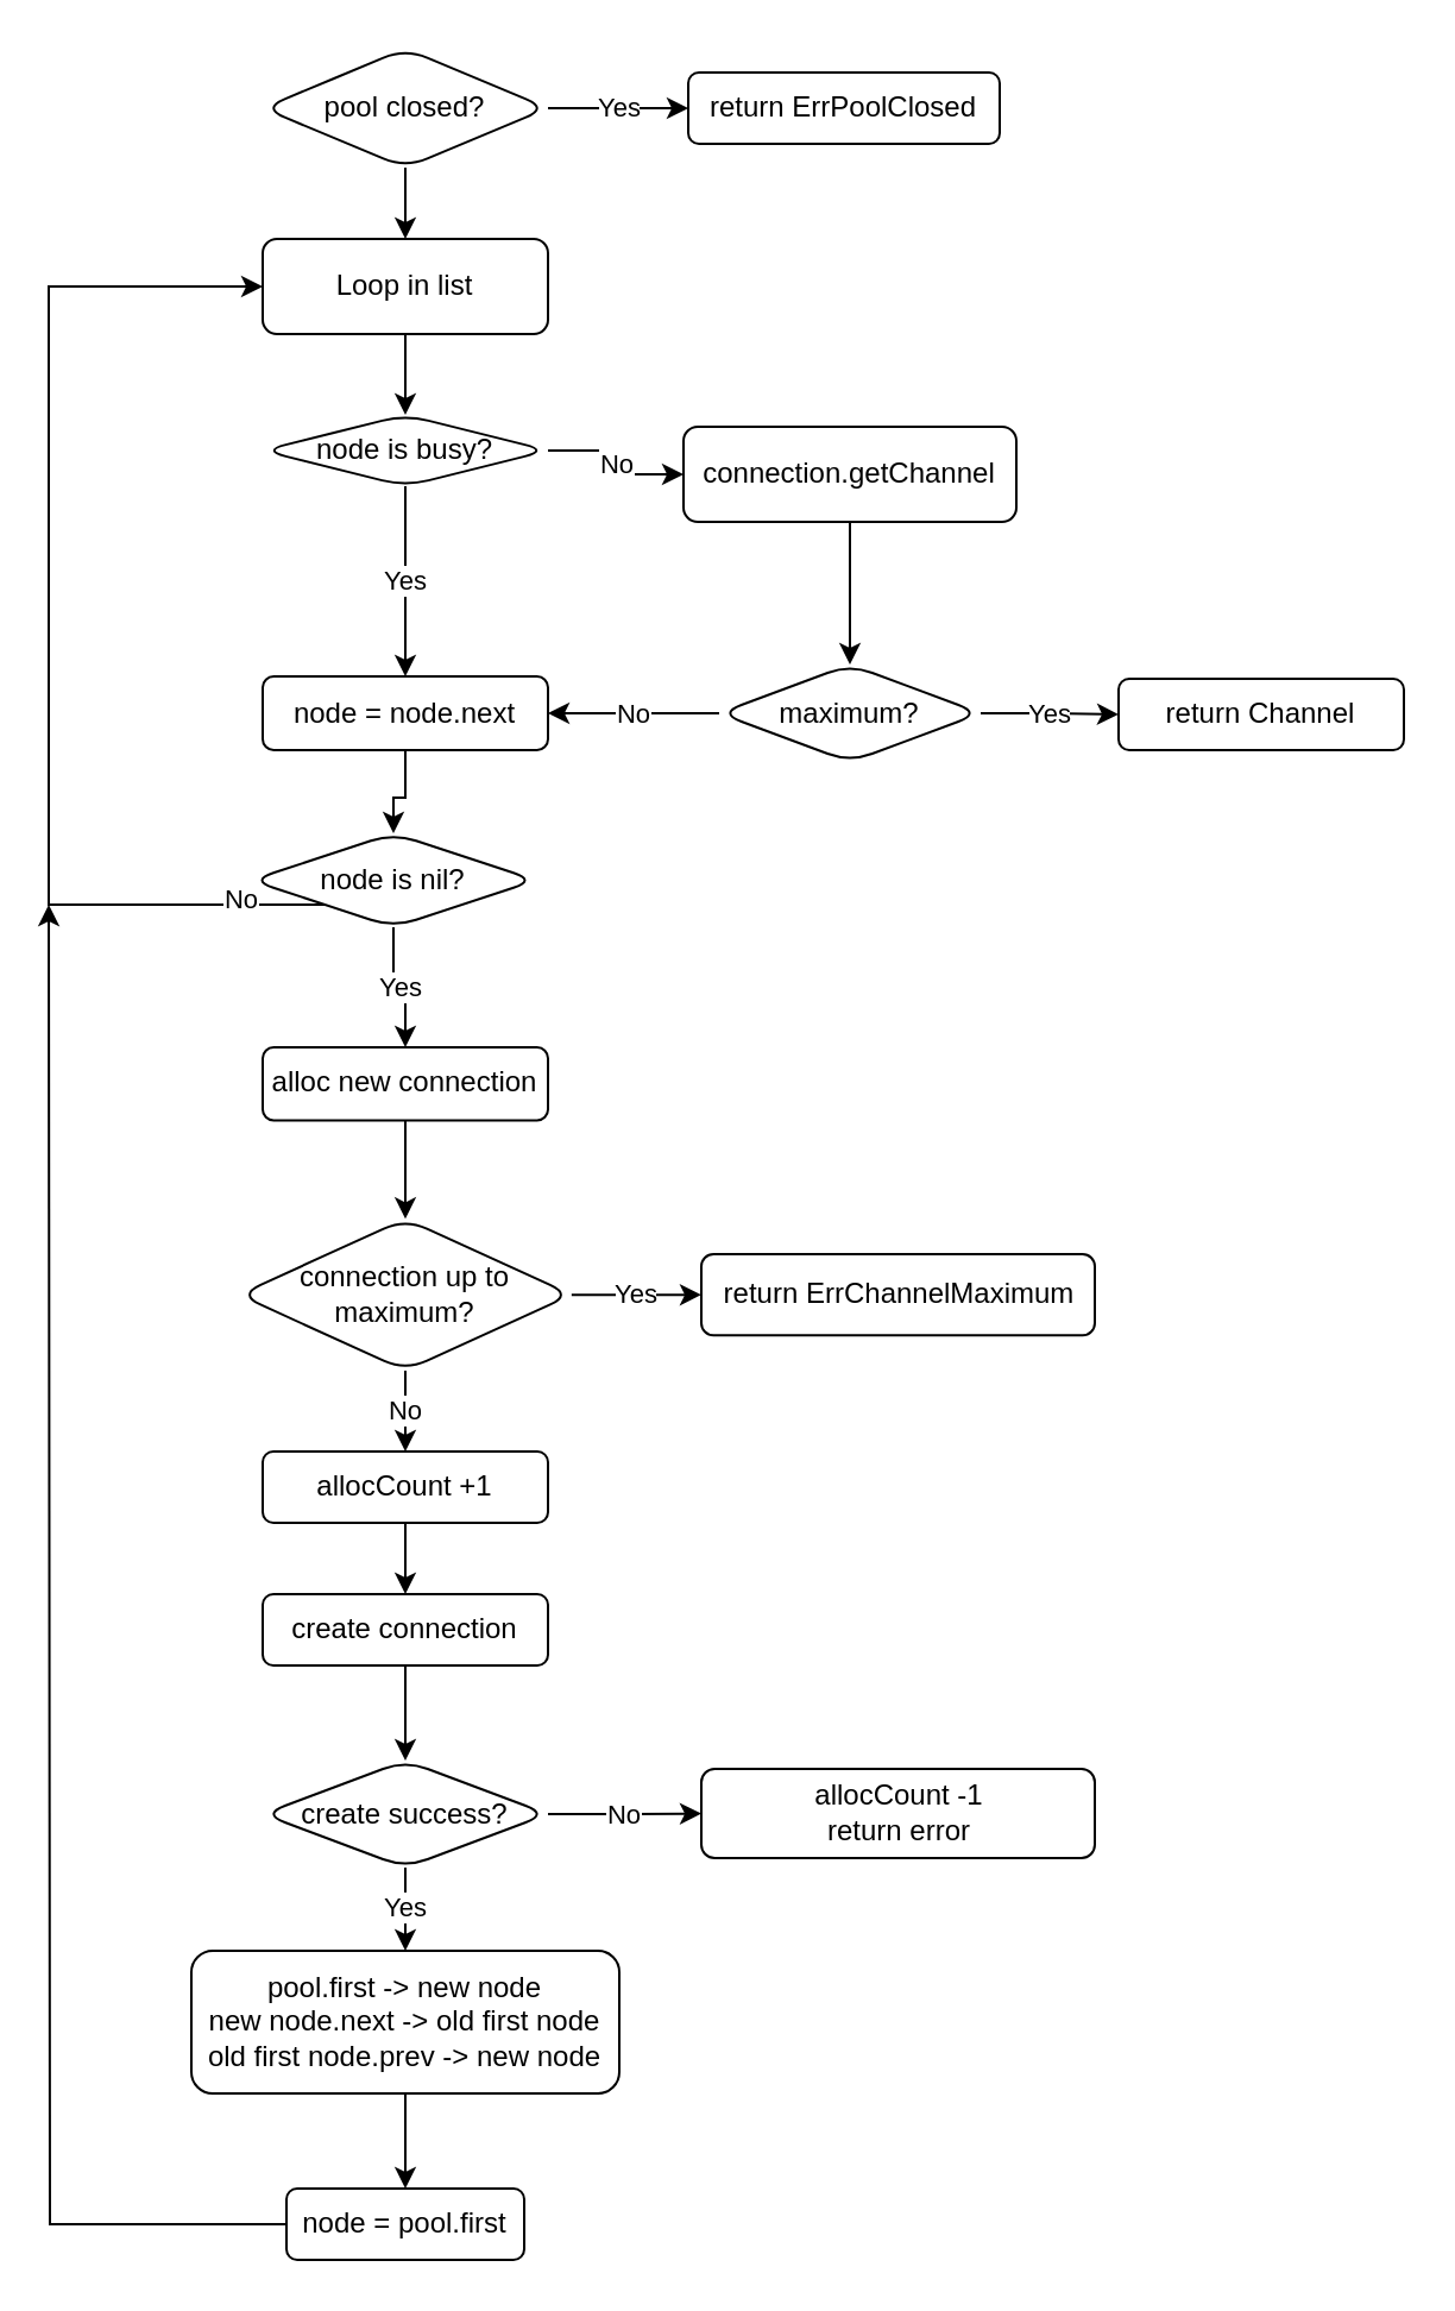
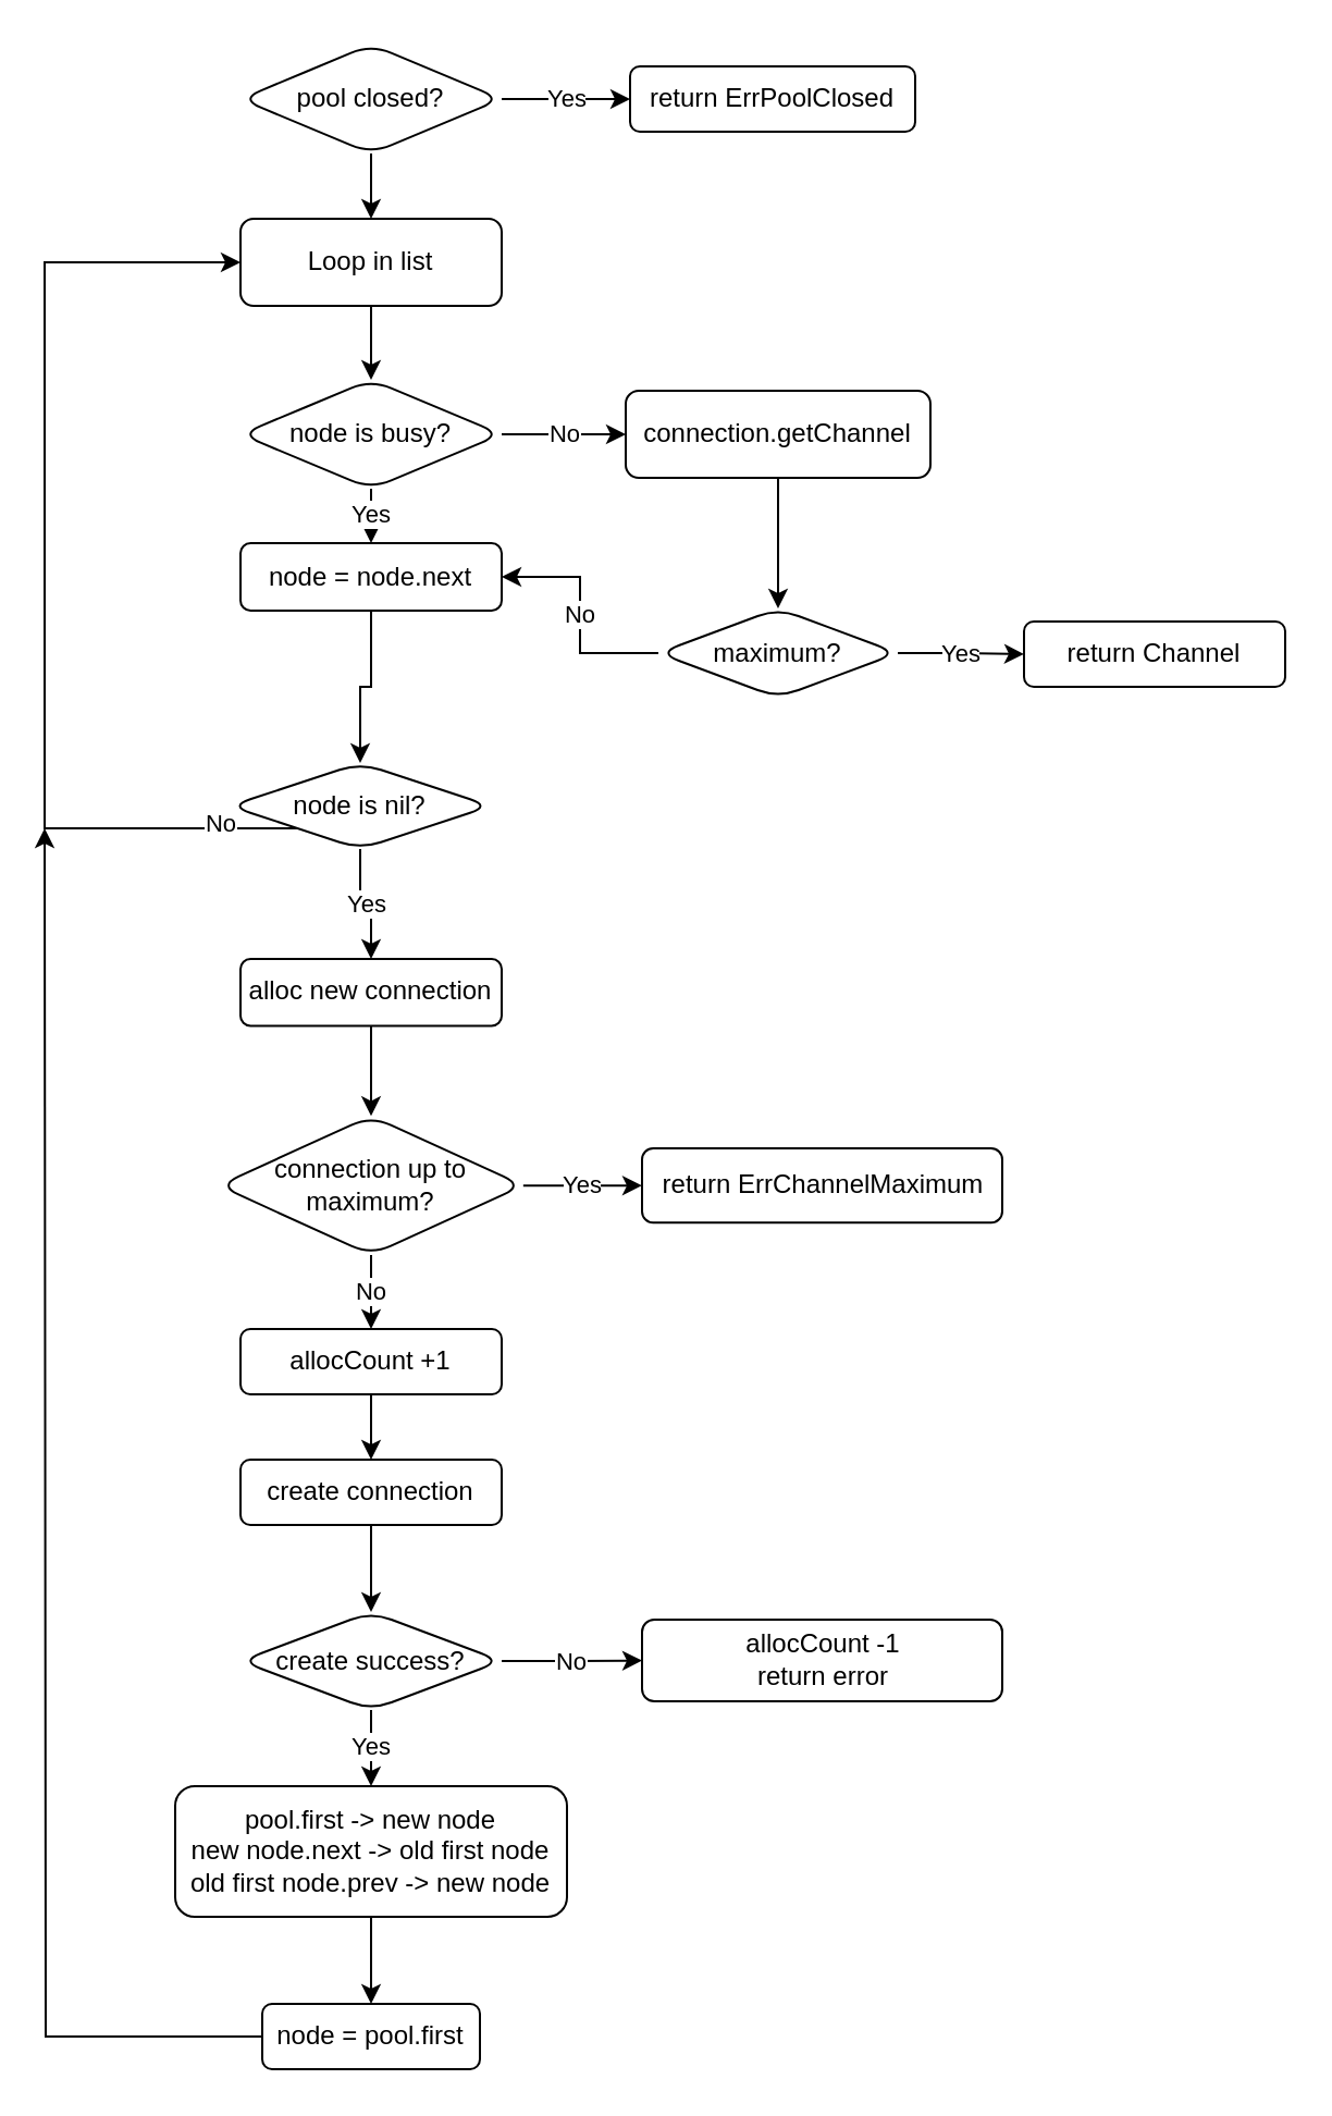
  <mxCell id="0" />
  <mxCell id="1" parent="0" />
  <mxCell id="2" value="Yes" style="edgeStyle=orthogonalEdgeStyle;rounded=0;orthogonalLoop=1;jettySize=auto;html=1;" edge="1" parent="1" source="4" target="5"><mxGeometry relative="1" as="geometry" /></mxCell>
  <mxCell id="3" value="" style="edgeStyle=orthogonalEdgeStyle;rounded=0;orthogonalLoop=1;jettySize=auto;html=1;" edge="1" parent="1" source="4" target="7"><mxGeometry relative="1" as="geometry" /></mxCell>
  <mxCell id="4" value="pool closed?" style="rhombus;whiteSpace=wrap;html=1;rounded=1;shadow=0;strokeWidth=1;glass=0;" vertex="1" parent="1"><mxGeometry x="110" y="20" width="120" height="50" as="geometry" /></mxCell>
  <mxCell id="5" value="return ErrPoolClosed" style="whiteSpace=wrap;html=1;rounded=1;shadow=0;strokeWidth=1;glass=0;" vertex="1" parent="1"><mxGeometry x="289" y="30" width="131" height="30" as="geometry" /></mxCell>
  <mxCell id="6" value="" style="edgeStyle=orthogonalEdgeStyle;rounded=0;orthogonalLoop=1;jettySize=auto;html=1;" edge="1" parent="1" source="7" target="10"><mxGeometry relative="1" as="geometry" /></mxCell>
  <mxCell id="7" value="Loop in list" style="whiteSpace=wrap;html=1;rounded=1;shadow=0;strokeWidth=1;glass=0;" vertex="1" parent="1"><mxGeometry x="110" y="100" width="120" height="40" as="geometry" /></mxCell>
  <mxCell id="8" value="No" style="edgeStyle=orthogonalEdgeStyle;rounded=0;orthogonalLoop=1;jettySize=auto;html=1;" edge="1" parent="1" source="10" target="12"><mxGeometry relative="1" as="geometry" /></mxCell>
  <mxCell id="9" value="Yes" style="edgeStyle=orthogonalEdgeStyle;rounded=0;orthogonalLoop=1;jettySize=auto;html=1;" edge="1" parent="1" source="10" target="18"><mxGeometry relative="1" as="geometry" /></mxCell>
- <mxCell id="10" value="node is busy?" style="rhombus;whiteSpace=wrap;html=1;rounded=1;shadow=0;strokeWidth=1;glass=0;" vertex="1" parent="1"><mxGeometry x="110" y="174" width="120" height="30" as="geometry" /></mxCell>
+ <mxCell id="10" value="node is busy?" style="rhombus;whiteSpace=wrap;html=1;rounded=1;shadow=0;strokeWidth=1;glass=0;" vertex="1" parent="1"><mxGeometry x="110" y="174" width="120" height="50" as="geometry" /></mxCell>
  <mxCell id="11" value="" style="edgeStyle=orthogonalEdgeStyle;rounded=0;orthogonalLoop=1;jettySize=auto;html=1;" edge="1" parent="1" source="12" target="15"><mxGeometry relative="1" as="geometry" /></mxCell>
  <mxCell id="12" value="connection.getChannel" style="whiteSpace=wrap;html=1;rounded=1;shadow=0;strokeWidth=1;glass=0;" vertex="1" parent="1"><mxGeometry x="287" y="179" width="140" height="40" as="geometry" /></mxCell>
  <mxCell id="13" value="Yes" style="edgeStyle=orthogonalEdgeStyle;rounded=0;orthogonalLoop=1;jettySize=auto;html=1;" edge="1" parent="1" source="15" target="16"><mxGeometry relative="1" as="geometry" /></mxCell>
  <mxCell id="14" value="No" style="edgeStyle=orthogonalEdgeStyle;rounded=0;orthogonalLoop=1;jettySize=auto;html=1;entryX=1;entryY=0.5;entryDx=0;entryDy=0;" edge="1" parent="1" source="15" target="18"><mxGeometry relative="1" as="geometry" /></mxCell>
  <mxCell id="15" value="maximum?" style="rhombus;whiteSpace=wrap;html=1;rounded=1;shadow=0;strokeWidth=1;glass=0;" vertex="1" parent="1"><mxGeometry x="302" y="279" width="110" height="41" as="geometry" /></mxCell>
  <mxCell id="16" value="return Channel" style="whiteSpace=wrap;html=1;rounded=1;shadow=0;strokeWidth=1;glass=0;" vertex="1" parent="1"><mxGeometry x="470" y="285" width="120" height="30" as="geometry" /></mxCell>
  <mxCell id="17" value="" style="edgeStyle=orthogonalEdgeStyle;rounded=0;orthogonalLoop=1;jettySize=auto;html=1;" edge="1" parent="1" source="18" target="22"><mxGeometry relative="1" as="geometry" /></mxCell>
- <mxCell id="18" value="node = node.next" style="whiteSpace=wrap;html=1;rounded=1;shadow=0;strokeWidth=1;glass=0;" vertex="1" parent="1"><mxGeometry x="110" y="284" width="120" height="31" as="geometry" /></mxCell>
+ <mxCell id="18" value="node = node.next" style="whiteSpace=wrap;html=1;rounded=1;shadow=0;strokeWidth=1;glass=0;" vertex="1" parent="1"><mxGeometry x="110" y="249" width="120" height="31" as="geometry" /></mxCell>
  <mxCell id="19" value="Yes" style="edgeStyle=orthogonalEdgeStyle;rounded=0;orthogonalLoop=1;jettySize=auto;html=1;" edge="1" parent="1" source="22" target="24"><mxGeometry relative="1" as="geometry" /></mxCell>
  <mxCell id="20" style="edgeStyle=orthogonalEdgeStyle;rounded=0;orthogonalLoop=1;jettySize=auto;html=1;entryX=0;entryY=0.5;entryDx=0;entryDy=0;" edge="1" parent="1" source="22" target="7"><mxGeometry relative="1" as="geometry"><mxPoint x="-10" y="120" as="targetPoint" /><Array as="points"><mxPoint x="20" y="380" /><mxPoint x="20" y="120" /></Array></mxGeometry></mxCell>
  <mxCell id="21" value="No" style="edgeLabel;html=1;align=center;verticalAlign=middle;resizable=0;points=[];" vertex="1" connectable="0" parent="20"><mxGeometry x="-0.845" y="-3" relative="1" as="geometry"><mxPoint as="offset" /></mxGeometry></mxCell>
  <mxCell id="22" value="node is nil?" style="rhombus;whiteSpace=wrap;html=1;rounded=1;shadow=0;strokeWidth=1;glass=0;" vertex="1" parent="1"><mxGeometry x="105" y="350" width="120" height="39.5" as="geometry" /></mxCell>
  <mxCell id="23" value="" style="edgeStyle=orthogonalEdgeStyle;rounded=0;orthogonalLoop=1;jettySize=auto;html=1;" edge="1" parent="1" source="24" target="27"><mxGeometry relative="1" as="geometry" /></mxCell>
  <mxCell id="24" value="alloc new connection" style="whiteSpace=wrap;html=1;rounded=1;shadow=0;strokeWidth=1;glass=0;" vertex="1" parent="1"><mxGeometry x="110" y="440" width="120" height="30.75" as="geometry" /></mxCell>
  <mxCell id="25" value="Yes" style="edgeStyle=orthogonalEdgeStyle;rounded=0;orthogonalLoop=1;jettySize=auto;html=1;" edge="1" parent="1" source="27" target="28"><mxGeometry relative="1" as="geometry" /></mxCell>
  <mxCell id="26" value="No" style="edgeStyle=orthogonalEdgeStyle;rounded=0;orthogonalLoop=1;jettySize=auto;html=1;" edge="1" parent="1" source="27" target="30"><mxGeometry relative="1" as="geometry" /></mxCell>
  <mxCell id="27" value="connection up to maximum?" style="rhombus;whiteSpace=wrap;html=1;rounded=1;shadow=0;strokeWidth=1;glass=0;" vertex="1" parent="1"><mxGeometry x="100" y="512.13" width="140" height="63.87" as="geometry" /></mxCell>
  <mxCell id="28" value="return ErrChannelMaximum" style="whiteSpace=wrap;html=1;rounded=1;shadow=0;strokeWidth=1;glass=0;" vertex="1" parent="1"><mxGeometry x="294.5" y="527.04" width="165.5" height="34.06" as="geometry" /></mxCell>
  <mxCell id="29" value="" style="edgeStyle=orthogonalEdgeStyle;rounded=0;orthogonalLoop=1;jettySize=auto;html=1;" edge="1" parent="1" source="30" target="32"><mxGeometry relative="1" as="geometry" /></mxCell>
  <mxCell id="30" value="allocCount +1" style="whiteSpace=wrap;html=1;rounded=1;shadow=0;strokeWidth=1;glass=0;" vertex="1" parent="1"><mxGeometry x="110" y="610" width="120" height="30" as="geometry" /></mxCell>
  <mxCell id="31" value="" style="edgeStyle=orthogonalEdgeStyle;rounded=0;orthogonalLoop=1;jettySize=auto;html=1;" edge="1" parent="1" source="32" target="35"><mxGeometry relative="1" as="geometry" /></mxCell>
  <mxCell id="32" value="create connection" style="whiteSpace=wrap;html=1;rounded=1;shadow=0;strokeWidth=1;glass=0;" vertex="1" parent="1"><mxGeometry x="110" y="670" width="120" height="30" as="geometry" /></mxCell>
  <mxCell id="33" value="No" style="edgeStyle=orthogonalEdgeStyle;rounded=0;orthogonalLoop=1;jettySize=auto;html=1;" edge="1" parent="1" source="35" target="36"><mxGeometry relative="1" as="geometry" /></mxCell>
  <mxCell id="34" value="Yes" style="edgeStyle=orthogonalEdgeStyle;rounded=0;orthogonalLoop=1;jettySize=auto;html=1;" edge="1" parent="1" source="35" target="38"><mxGeometry relative="1" as="geometry" /></mxCell>
  <mxCell id="35" value="create success?" style="rhombus;whiteSpace=wrap;html=1;rounded=1;shadow=0;strokeWidth=1;glass=0;" vertex="1" parent="1"><mxGeometry x="110" y="740" width="120" height="45" as="geometry" /></mxCell>
  <mxCell id="36" value="allocCount -1&lt;br&gt;return error" style="whiteSpace=wrap;html=1;rounded=1;shadow=0;strokeWidth=1;glass=0;" vertex="1" parent="1"><mxGeometry x="294.5" y="743.5" width="165.5" height="37.5" as="geometry" /></mxCell>
  <mxCell id="37" value="" style="edgeStyle=orthogonalEdgeStyle;rounded=0;orthogonalLoop=1;jettySize=auto;html=1;" edge="1" parent="1" source="38" target="40"><mxGeometry relative="1" as="geometry" /></mxCell>
  <mxCell id="38" value="pool.first -&amp;gt; new node&lt;br&gt;new node.next -&amp;gt; old first node&lt;br&gt;old first node.prev -&amp;gt; new node" style="whiteSpace=wrap;html=1;rounded=1;shadow=0;strokeWidth=1;glass=0;" vertex="1" parent="1"><mxGeometry x="80" y="820" width="180" height="60" as="geometry" /></mxCell>
  <mxCell id="39" style="edgeStyle=orthogonalEdgeStyle;rounded=0;orthogonalLoop=1;jettySize=auto;html=1;" edge="1" parent="1" source="40"><mxGeometry relative="1" as="geometry"><mxPoint x="20" y="380" as="targetPoint" /></mxGeometry></mxCell>
  <mxCell id="40" value="node = pool.first" style="whiteSpace=wrap;html=1;rounded=1;shadow=0;strokeWidth=1;glass=0;" vertex="1" parent="1"><mxGeometry x="120" y="920" width="100" height="30" as="geometry" /></mxCell>
